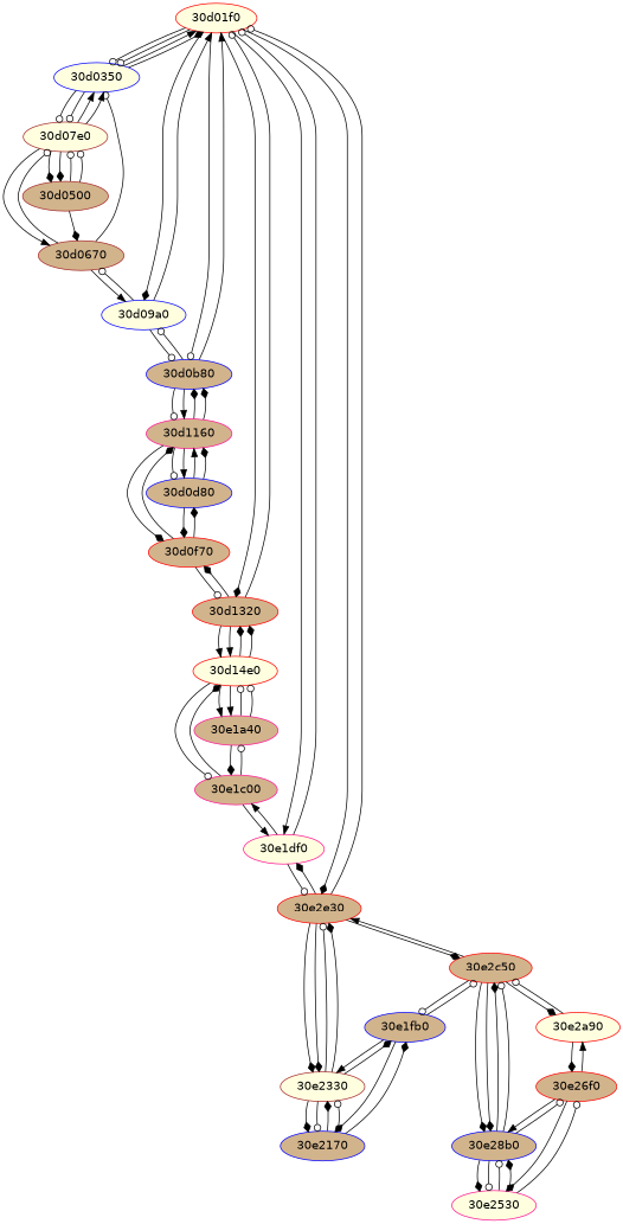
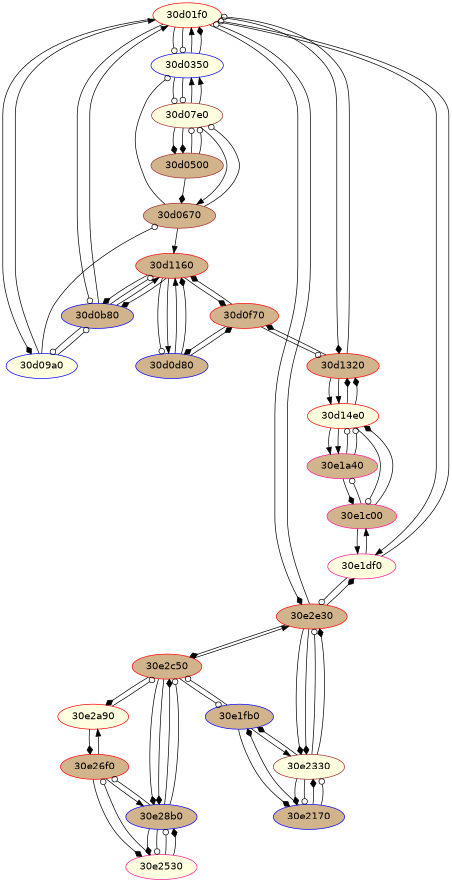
  digraph {
    fontname="DejaVu Sans"
    node [color=red file_location="{'path': 'demo_scripts/test_dataset_v2/designs/adder4bit_1/sources/topModule.v', 'line_start': 0, 'col_start': 0, 'line_end': 0, 'col_end': 0}" fillcolor=tan fontname="DejaVu Sans" node_props="{}" style=filled type=AST_CONSTANT]
    edge [arrowhead=diamond fontname="DejaVu Sans" t_edge_type=ast]
    "30d01f0" [file_location="{'path': 'demo_scripts/test_dataset_v2/designs/adder4bit_1/sources/topModule.v', 'line_start': 4, 'col_start': 1, 'line_end': 12, 'col_end': 10}" fillcolor=lightyellow node_props="{'str': \"'\\top'\"}" type=AST_MODULE]
    "30d0350" [color=blue file_location="{'path': 'demo_scripts/test_dataset_v2/designs/adder4bit_1/sources/topModule.v', 'line_start': 5, 'col_start': 16, 'line_end': 5, 'col_end': 19}" fillcolor=lightyellow node_props="{'str': \"'\\Sum'\", 'output': 'output', 'port': '1'}" type=AST_WIRE]
    "30d09a0" [color=blue file_location="{'path': 'demo_scripts/test_dataset_v2/designs/adder4bit_1/sources/topModule.v', 'line_start': 6, 'col_start': 10, 'line_end': 6, 'col_end': 15}" fillcolor=lightyellow node_props="{'str': \"'\\C_out'\", 'output': 'output', 'port': '2'}" type=AST_WIRE]
    "30d0b80" [color=blue file_location="{'path': 'demo_scripts/test_dataset_v2/designs/adder4bit_1/sources/topModule.v', 'line_start': 7, 'col_start': 16, 'line_end': 7, 'col_end': 17}" node_props="{'str': \"'\\A'\", 'input': 'input', 'port': '3'}" type=AST_WIRE]
    "30d1320" [file_location="{'path': 'demo_scripts/test_dataset_v2/designs/adder4bit_1/sources/topModule.v', 'line_start': 7, 'col_start': 19, 'line_end': 7, 'col_end': 20}" node_props="{'str': \"'\\B'\", 'input': 'input', 'port': '4'}" type=AST_WIRE]
    "30e1df0" [color=deeppink file_location="{'path': 'demo_scripts/test_dataset_v2/designs/adder4bit_1/sources/topModule.v', 'line_start': 8, 'col_start': 9, 'line_end': 8, 'col_end': 13}" fillcolor=lightyellow node_props="{'str': \"'\\C_in'\", 'input': 'input', 'port': '5'}" type=AST_WIRE]
    "30e2e30" [file_location="{'path': 'demo_scripts/test_dataset_v2/designs/adder4bit_1/sources/topModule.v', 'line_start': 11, 'col_start': 10, 'line_end': 11, 'col_end': 37}" type=AST_ASSIGN]
    "30d07e0" [color=brown fillcolor=lightyellow type=AST_RANGE]
    "30d0670" [color=brown file_location="{'path': 'demo_scripts/test_dataset_v2/designs/adder4bit_1/sources/topModule.v', 'line_start': 5, 'col_start': 13, 'line_end': 5, 'col_end': 14}" node_props="{'bits': \"'00000000000000000000000000000000'(32)\", 'signed': 'signed', 'range': '[31:0]'}"]
-   "30d1160" [color=deeppink type=AST_RANGE]
+   "30d1160" [type=AST_RANGE]
    "30d0f70" [file_location="{'path': 'demo_scripts/test_dataset_v2/designs/adder4bit_1/sources/topModule.v', 'line_start': 7, 'col_start': 13, 'line_end': 7, 'col_end': 14}" node_props="{'bits': \"'00000000000000000000000000000000'(32)\", 'signed': 'signed', 'range': '[31:0]'}"]
    "30d14e0" [fillcolor=lightyellow type=AST_RANGE]
    "30e1c00" [color=deeppink file_location="{'path': 'demo_scripts/test_dataset_v2/designs/adder4bit_1/sources/topModule.v', 'line_start': 7, 'col_start': 13, 'line_end': 7, 'col_end': 14}" node_props="{'bits': \"'00000000000000000000000000000000'(32)\", 'signed': 'signed', 'range': '[31:0]'}"]
    "30e2330" [color=brown fillcolor=lightyellow type=AST_CONCAT]
    "30e2c50" [file_location="{'path': 'demo_scripts/test_dataset_v2/designs/adder4bit_1/sources/topModule.v', 'line_start': 11, 'col_start': 25, 'line_end': 11, 'col_end': 37}" type=AST_ADD]
    "30d0500" [color=brown file_location="{'path': 'demo_scripts/test_dataset_v2/designs/adder4bit_1/sources/topModule.v', 'line_start': 5, 'col_start': 11, 'line_end': 5, 'col_end': 12}" node_props="{'bits': \"'00000000000000000000000000000011'(32)\", 'signed': 'signed', 'range': '[31:0]', 'int': '3'}"]
    "30d0d80" [color=blue file_location="{'path': 'demo_scripts/test_dataset_v2/designs/adder4bit_1/sources/topModule.v', 'line_start': 7, 'col_start': 10, 'line_end': 7, 'col_end': 11}" node_props="{'bits': \"'00000000000000000000000000000011'(32)\", 'signed': 'signed', 'range': '[31:0]', 'int': '3'}"]
    "30e1a40" [color=deeppink file_location="{'path': 'demo_scripts/test_dataset_v2/designs/adder4bit_1/sources/topModule.v', 'line_start': 7, 'col_start': 10, 'line_end': 7, 'col_end': 11}" node_props="{'bits': \"'00000000000000000000000000000011'(32)\", 'signed': 'signed', 'range': '[31:0]', 'int': '3'}"]
    "30e2170" [color=blue file_location="{'path': 'demo_scripts/test_dataset_v2/designs/adder4bit_1/sources/topModule.v', 'line_start': 11, 'col_start': 18, 'line_end': 11, 'col_end': 21}" node_props="{'str': \"'\\Sum'\"}" type=AST_IDENTIFIER]
    "30e1fb0" [color=blue file_location="{'path': 'demo_scripts/test_dataset_v2/designs/adder4bit_1/sources/topModule.v', 'line_start': 11, 'col_start': 11, 'line_end': 11, 'col_end': 16}" node_props="{'str': \"'\\C_out'\"}" type=AST_IDENTIFIER]
    "30e28b0" [color=blue file_location="{'path': 'demo_scripts/test_dataset_v2/designs/adder4bit_1/sources/topModule.v', 'line_start': 11, 'col_start': 25, 'line_end': 11, 'col_end': 30}" type=AST_ADD]
    "30e2a90" [file_location="{'path': 'demo_scripts/test_dataset_v2/designs/adder4bit_1/sources/topModule.v', 'line_start': 11, 'col_start': 33, 'line_end': 11, 'col_end': 37}" fillcolor=lightyellow node_props="{'str': \"'\\C_in'\"}" type=AST_IDENTIFIER]
    "30e2530" [color=deeppink file_location="{'path': 'demo_scripts/test_dataset_v2/designs/adder4bit_1/sources/topModule.v', 'line_start': 11, 'col_start': 25, 'line_end': 11, 'col_end': 26}" fillcolor=lightyellow node_props="{'str': \"'\\A'\"}" type=AST_IDENTIFIER]
    "30e26f0" [file_location="{'path': 'demo_scripts/test_dataset_v2/designs/adder4bit_1/sources/topModule.v', 'line_start': 11, 'col_start': 29, 'line_end': 11, 'col_end': 30}" node_props="{'str': \"'\\B'\"}" type=AST_IDENTIFIER]
    "30d01f0" -> "30d0350" [arrowhead=odot]
    "30d01f0" -> "30d0350" [arrowhead=odot t_edge_type=nco]
    "30d01f0" -> "30d09a0"
    "30d01f0" -> "30d0b80" [arrowhead=odot]
    "30d01f0" -> "30d1320"
    "30d01f0" -> "30e1df0" [arrowhead=normal]
    "30d01f0" -> "30e2e30"
    "30d0350" -> "30d01f0" [arrowhead=normal t_edge_type=ast_reverse]
    "30d0350" -> "30d01f0" [t_edge_type=nco_reverse]
    "30d0350" -> "30d07e0" [arrowhead=odot]
    "30d0350" -> "30d07e0" [arrowhead=odot t_edge_type=nco]
    "30d09a0" -> "30d01f0" [arrowhead=normal t_edge_type=ast_reverse]
    "30d09a0" -> "30d0b80" [arrowhead=odot t_edge_type=nco]
    "30d09a0" -> "30d0670" [arrowhead=odot t_edge_type=nco_reverse]
    "30d0b80" -> "30d01f0" [arrowhead=normal t_edge_type=ast_reverse]
    "30d0b80" -> "30d09a0" [arrowhead=odot t_edge_type=nco_reverse]
    "30d0b80" -> "30d1160" [arrowhead=odot]
    "30d0b80" -> "30d1160" [arrowhead=normal t_edge_type=nco]
    "30d1320" -> "30d01f0" [arrowhead=odot t_edge_type=ast_reverse]
    "30d1320" -> "30d0f70" [t_edge_type=nco_reverse]
    "30d1320" -> "30d14e0" [arrowhead=normal]
    "30d1320" -> "30d14e0" [arrowhead=normal t_edge_type=nco]
    "30e1df0" -> "30d01f0" [arrowhead=odot t_edge_type=ast_reverse]
    "30e1df0" -> "30e2e30" [arrowhead=odot t_edge_type=nco]
    "30e1df0" -> "30e1c00" [arrowhead=normal t_edge_type=nco_reverse]
    "30e2e30" -> "30d01f0" [arrowhead=odot t_edge_type=ast_reverse]
    "30e2e30" -> "30e1df0" [t_edge_type=nco_reverse]
    "30e2e30" -> "30e2330"
    "30e2e30" -> "30e2330" [t_edge_type=nco]
    "30e2e30" -> "30e2c50"
    "30d07e0" -> "30d0350" [arrowhead=normal t_edge_type=ast_reverse]
    "30d07e0" -> "30d0350" [arrowhead=normal t_edge_type=nco_reverse]
    "30d07e0" -> "30d0670" [arrowhead=normal]
    "30d07e0" -> "30d0500"
    "30d07e0" -> "30d0500" [t_edge_type=nco]
    "30d0670" -> "30d0350" [arrowhead=odot t_edge_type=nco_reverse]
-   "30d0670" -> "30d09a0" [arrowhead=normal t_edge_type=nco]
+   "30d0670" -> "30d1160" [arrowhead=normal t_edge_type=nco]
    "30d0670" -> "30d07e0" [arrowhead=odot t_edge_type=ast_reverse]
    "30d1160" -> "30d0b80" [t_edge_type=ast_reverse]
    "30d1160" -> "30d0b80" [t_edge_type=nco_reverse]
    "30d1160" -> "30d0f70"
    "30d1160" -> "30d0d80" [arrowhead=odot]
    "30d1160" -> "30d0d80" [arrowhead=normal t_edge_type=nco]
    "30d0f70" -> "30d1320" [arrowhead=odot t_edge_type=nco]
    "30d0f70" -> "30d1160" [t_edge_type=ast_reverse]
    "30d0f70" -> "30d0d80" [t_edge_type=nco_reverse]
    "30d14e0" -> "30d1320" [t_edge_type=ast_reverse]
    "30d14e0" -> "30d1320" [t_edge_type=nco_reverse]
    "30d14e0" -> "30e1c00" [arrowhead=odot]
    "30d14e0" -> "30e1a40" [arrowhead=normal]
    "30d14e0" -> "30e1a40" [arrowhead=normal t_edge_type=nco]
    "30e1c00" -> "30e1df0" [arrowhead=normal t_edge_type=nco]
    "30e1c00" -> "30d14e0" [t_edge_type=ast_reverse]
    "30e1c00" -> "30e1a40" [arrowhead=odot t_edge_type=nco_reverse]
    "30e2330" -> "30e2e30" [arrowhead=odot t_edge_type=ast_reverse]
    "30e2330" -> "30e2e30" [t_edge_type=nco_reverse]
    "30e2330" -> "30e2170"
    "30e2330" -> "30e2170" [arrowhead=odot t_edge_type=nco]
    "30e2330" -> "30e1fb0"
    "30e2c50" -> "30e2e30" [arrowhead=normal t_edge_type=ast_reverse]
    "30e2c50" -> "30e1fb0" [arrowhead=odot t_edge_type=nco_reverse]
    "30e2c50" -> "30e28b0"
    "30e2c50" -> "30e28b0" [t_edge_type=nco]
    "30e2c50" -> "30e2a90"
    "30d0500" -> "30d07e0" [arrowhead=odot t_edge_type=ast_reverse]
    "30d0500" -> "30d07e0" [arrowhead=odot t_edge_type=nco_reverse]
    "30d0500" -> "30d0670" [t_edge_type=nco]
    "30d0d80" -> "30d1160" [arrowhead=normal t_edge_type=ast_reverse]
    "30d0d80" -> "30d1160" [t_edge_type=nco_reverse]
    "30d0d80" -> "30d0f70" [t_edge_type=nco]
    "30e1a40" -> "30d14e0" [arrowhead=odot t_edge_type=ast_reverse]
    "30e1a40" -> "30d14e0" [arrowhead=odot t_edge_type=nco_reverse]
    "30e1a40" -> "30e1c00" [t_edge_type=nco]
    "30e2170" -> "30e2330" [t_edge_type=ast_reverse]
    "30e2170" -> "30e2330" [arrowhead=odot t_edge_type=nco_reverse]
    "30e2170" -> "30e1fb0" [t_edge_type=nco]
    "30e1fb0" -> "30e2330" [arrowhead=normal t_edge_type=ast_reverse]
    "30e1fb0" -> "30e2c50" [arrowhead=odot t_edge_type=nco]
    "30e1fb0" -> "30e2170" [t_edge_type=nco_reverse]
    "30e28b0" -> "30e2c50" [t_edge_type=ast_reverse]
    "30e28b0" -> "30e2c50" [arrowhead=odot t_edge_type=nco_reverse]
    "30e28b0" -> "30e2530"
    "30e28b0" -> "30e2530" [arrowhead=odot t_edge_type=nco]
    "30e28b0" -> "30e26f0" [arrowhead=odot]
    "30e2a90" -> "30e2c50" [arrowhead=odot t_edge_type=ast_reverse]
    "30e2a90" -> "30e26f0" [t_edge_type=nco_reverse]
    "30e2530" -> "30e28b0" [arrowhead=odot t_edge_type=ast_reverse]
    "30e2530" -> "30e28b0" [t_edge_type=nco_reverse]
    "30e2530" -> "30e26f0" [arrowhead=odot t_edge_type=nco]
    "30e26f0" -> "30e28b0" [arrowhead=normal t_edge_type=ast_reverse]
    "30e26f0" -> "30e2a90" [arrowhead=normal t_edge_type=nco]
    "30e26f0" -> "30e2530" [t_edge_type=nco_reverse]
  }
